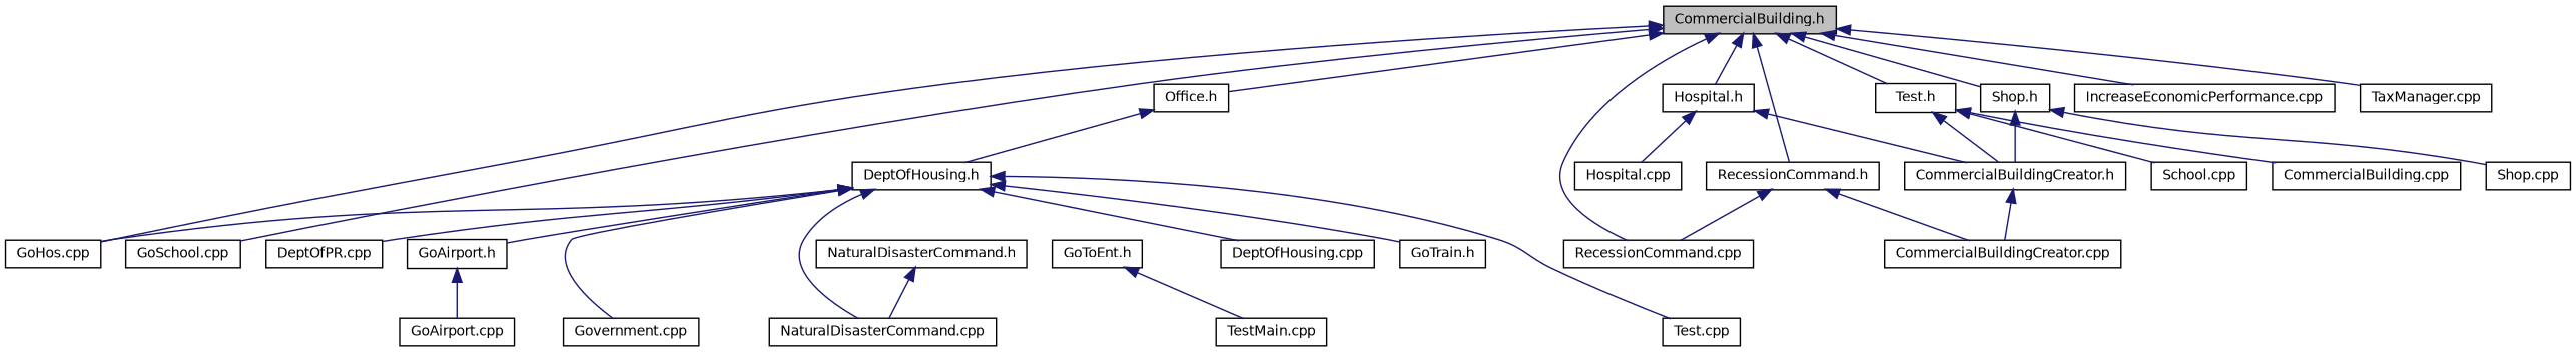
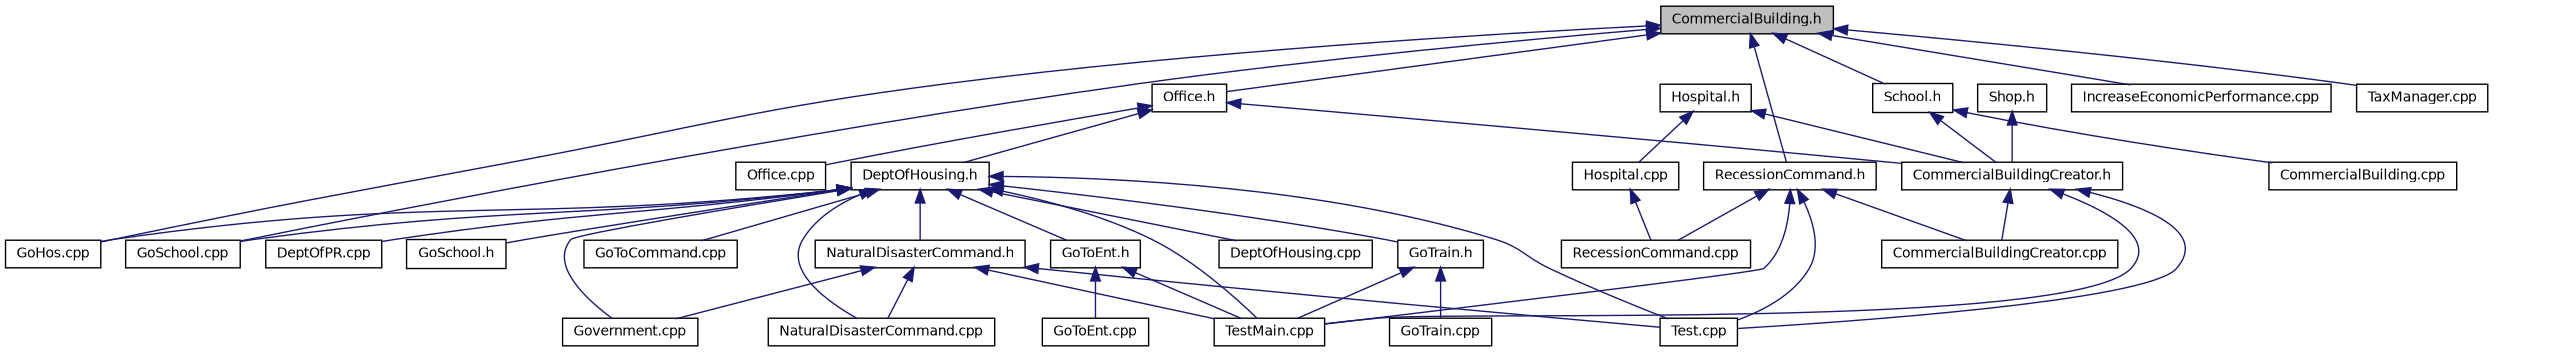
  digraph {
    node [color=black fillcolor=white fontname=Helvetica fontsize=10 shape=record style=filled]
    edge [color=midnightblue dir=back fontname=Helvetica fontsize=10 labelfontname=Helvetica labelfontsize=10 style=solid]
    n1 [fillcolor=grey75 fontcolor=black height=0.2 label="CommercialBuilding.h" width=0.4]
    n2 [height=0.2 label="GoHos.cpp" width=0.4]
    n3 [height=0.2 label="GoSchool.cpp" width=0.4]
    n4 [height=0.2 label="Hospital.h" width=0.4]
    n5 [height=0.2 label="IncreaseEconomicPerformance.cpp" width=0.4]
    n6 [height=0.2 label="Office.h" width=0.4]
    n7 [height=0.2 label="RecessionCommand.cpp" width=0.4]
    n8 [height=0.2 label="RecessionCommand.h" width=0.4]
-   n9 [height=0.2 label="Test.h" width=0.4]
+   n9 [height=0.2 label="School.h" width=0.4]
    n10 [height=0.2 label="Shop.h" width=0.4]
    n11 [height=0.2 label="TaxManager.cpp" width=0.4]
    n12 [height=0.2 label="CommercialBuilding.cpp" width=0.4]
    n13 [height=0.2 label="CommercialBuildingCreator.h" width=0.4]
    n14 [height=0.2 label="Hospital.cpp" width=0.4]
    n15 [height=0.2 label="DeptOfHousing.h" width=0.4]
+   n16 [height=0.2 label="Office.cpp" width=0.4]
    n17 [height=0.2 label="CommercialBuildingCreator.cpp" width=0.4]
    n18 [height=0.2 label="TestMain.cpp" width=0.4]
    n19 [height=0.2 label="Test.cpp" width=0.4]
-   n20 [height=0.2 label="School.cpp" width=0.4]
-   n21 [height=0.2 label="Shop.cpp" width=0.4]
    n22 [height=0.2 label="DeptOfHousing.cpp" width=0.4]
    n23 [height=0.2 label="DeptOfPR.cpp" width=0.4]
-   n24 [height=0.2 label="GoAirport.h" width=0.4]
+   n24 [height=0.2 label="GoSchool.h" width=0.4]
+   n25 [height=0.2 label="GoToCommand.cpp" width=0.4]
    n26 [height=0.2 label="GoToEnt.h" width=0.4]
    n27 [height=0.2 label="GoTrain.h" width=0.4]
    n28 [height=0.2 label="Government.cpp" width=0.4]
    n29 [height=0.2 label="NaturalDisasterCommand.cpp" width=0.4]
    n30 [height=0.2 label="NaturalDisasterCommand.h" width=0.4]
-   n31 [height=0.2 label="GoAirport.cpp" width=0.4]
+   n32 [height=0.2 label="GoToEnt.cpp" width=0.4]
+   n33 [height=0.2 label="GoTrain.cpp" width=0.4]
    n1 -> n2
    n1 -> n3
-   n1 -> n4
    n1 -> n5
    n1 -> n6
-   n1 -> n7
+   n14 -> n7
    n1 -> n8
    n1 -> n9
-   n1 -> n10
    n1 -> n11
    n4 -> n13
    n4 -> n14
+   n6 -> n13
    n6 -> n15
+   n6 -> n16
    n8 -> n7
    n8 -> n17
+   n8 -> n18
+   n8 -> n19
    n9 -> n12
    n9 -> n13
-   n9 -> n20
    n10 -> n13
-   n10 -> n21
    n13 -> n17
+   n13 -> n18
+   n13 -> n19
    n15 -> n2
+   n15 -> n3
+   n15 -> n18
    n15 -> n19
    n15 -> n22
    n15 -> n23
    n15 -> n24
+   n15 -> n25
+   n15 -> n26
    n15 -> n27
    n15 -> n28
    n15 -> n29
-   n24 -> n31
+   n15 -> n30
    n26 -> n18
+   n26 -> n32
+   n27 -> n18
+   n27 -> n33
+   n30 -> n18
+   n30 -> n19
+   n30 -> n28
    n30 -> n29
  }
